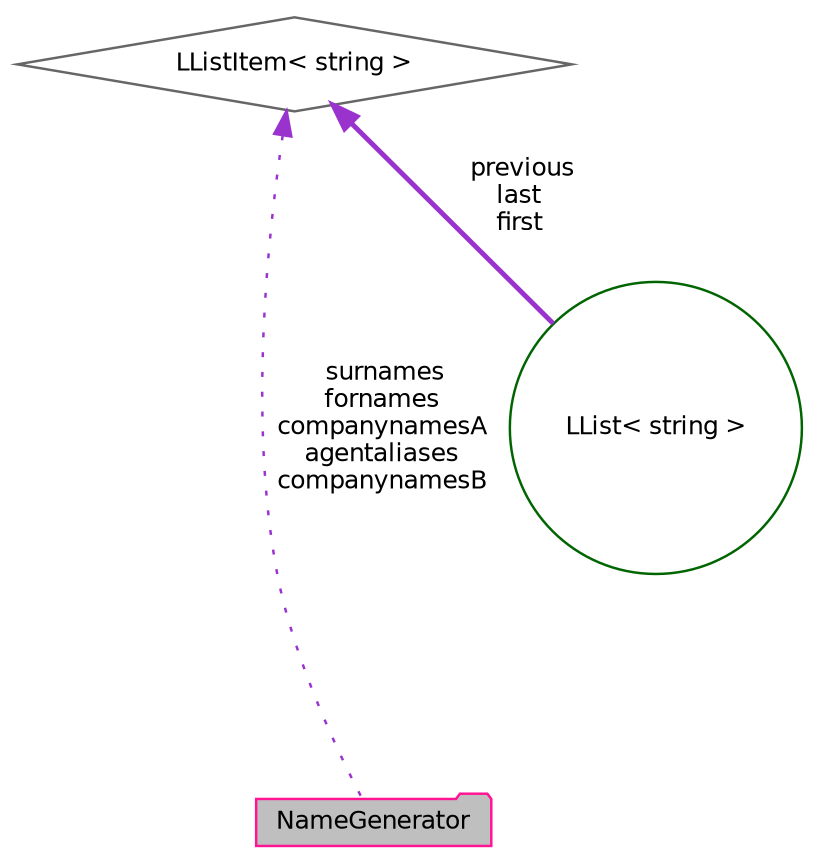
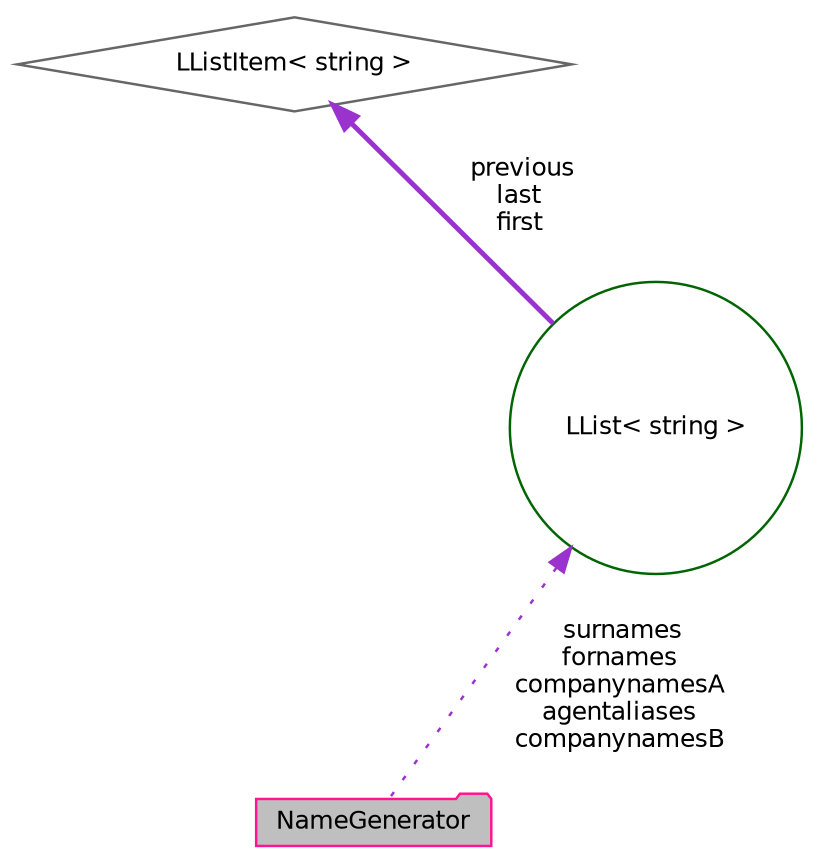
  digraph {
    node [fillcolor=white fontname=Helvetica fontsize=10 style=filled]
    edge [color=darkorchid3 dir=back fontname=Helvetica fontsize=10 labelfontname=Helvetica labelfontsize=10]
    n1 [color=deeppink fillcolor=grey75 fontcolor=black height=0.2 label=NameGenerator shape=folder width=0.4]
    n2 [color=darkgreen height=0.2 label="LList\< string \>" shape=circle width=0.4]
    n3 [color=gray40 height=0.2 label="LListItem\< string \>" shape=diamond width=0.4]
-   n3 -> n1 [label=" surnames\nfornames\ncompanynamesA\nagentaliases\ncompanynamesB" style=dotted]
+   n2 -> n1 [label=" surnames\nfornames\ncompanynamesA\nagentaliases\ncompanynamesB" style=dotted]
    n3 -> n2 [label=" previous\nlast\nfirst" style=bold]
  }
